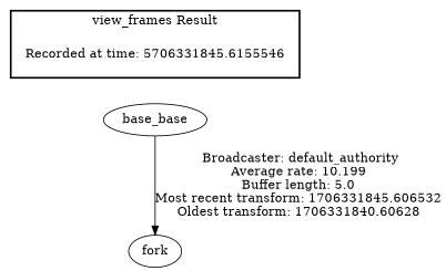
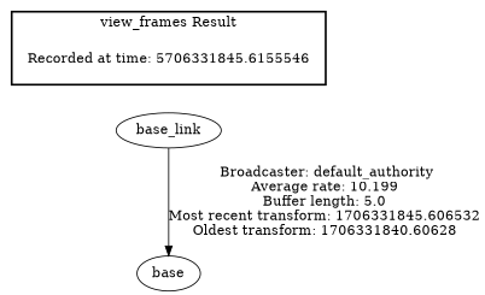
  digraph {
    n1 [label="Recorded at time: 5706331845.6155546" shape=plaintext]
-   base_link [label=base_base]
-   fork
+   base_link
+   fork [label=base]
    subgraph cluster_1 {
      color=black
      label="view_frames Result"
      style=bold
      n1
    }
    n1 -> base_link [style=invis]
    base_link -> fork [label=" Broadcaster: default_authority\nAverage rate: 10.199\nBuffer length: 5.0\nMost recent transform: 1706331845.606532\nOldest transform: 1706331840.60628\n"]
  }
